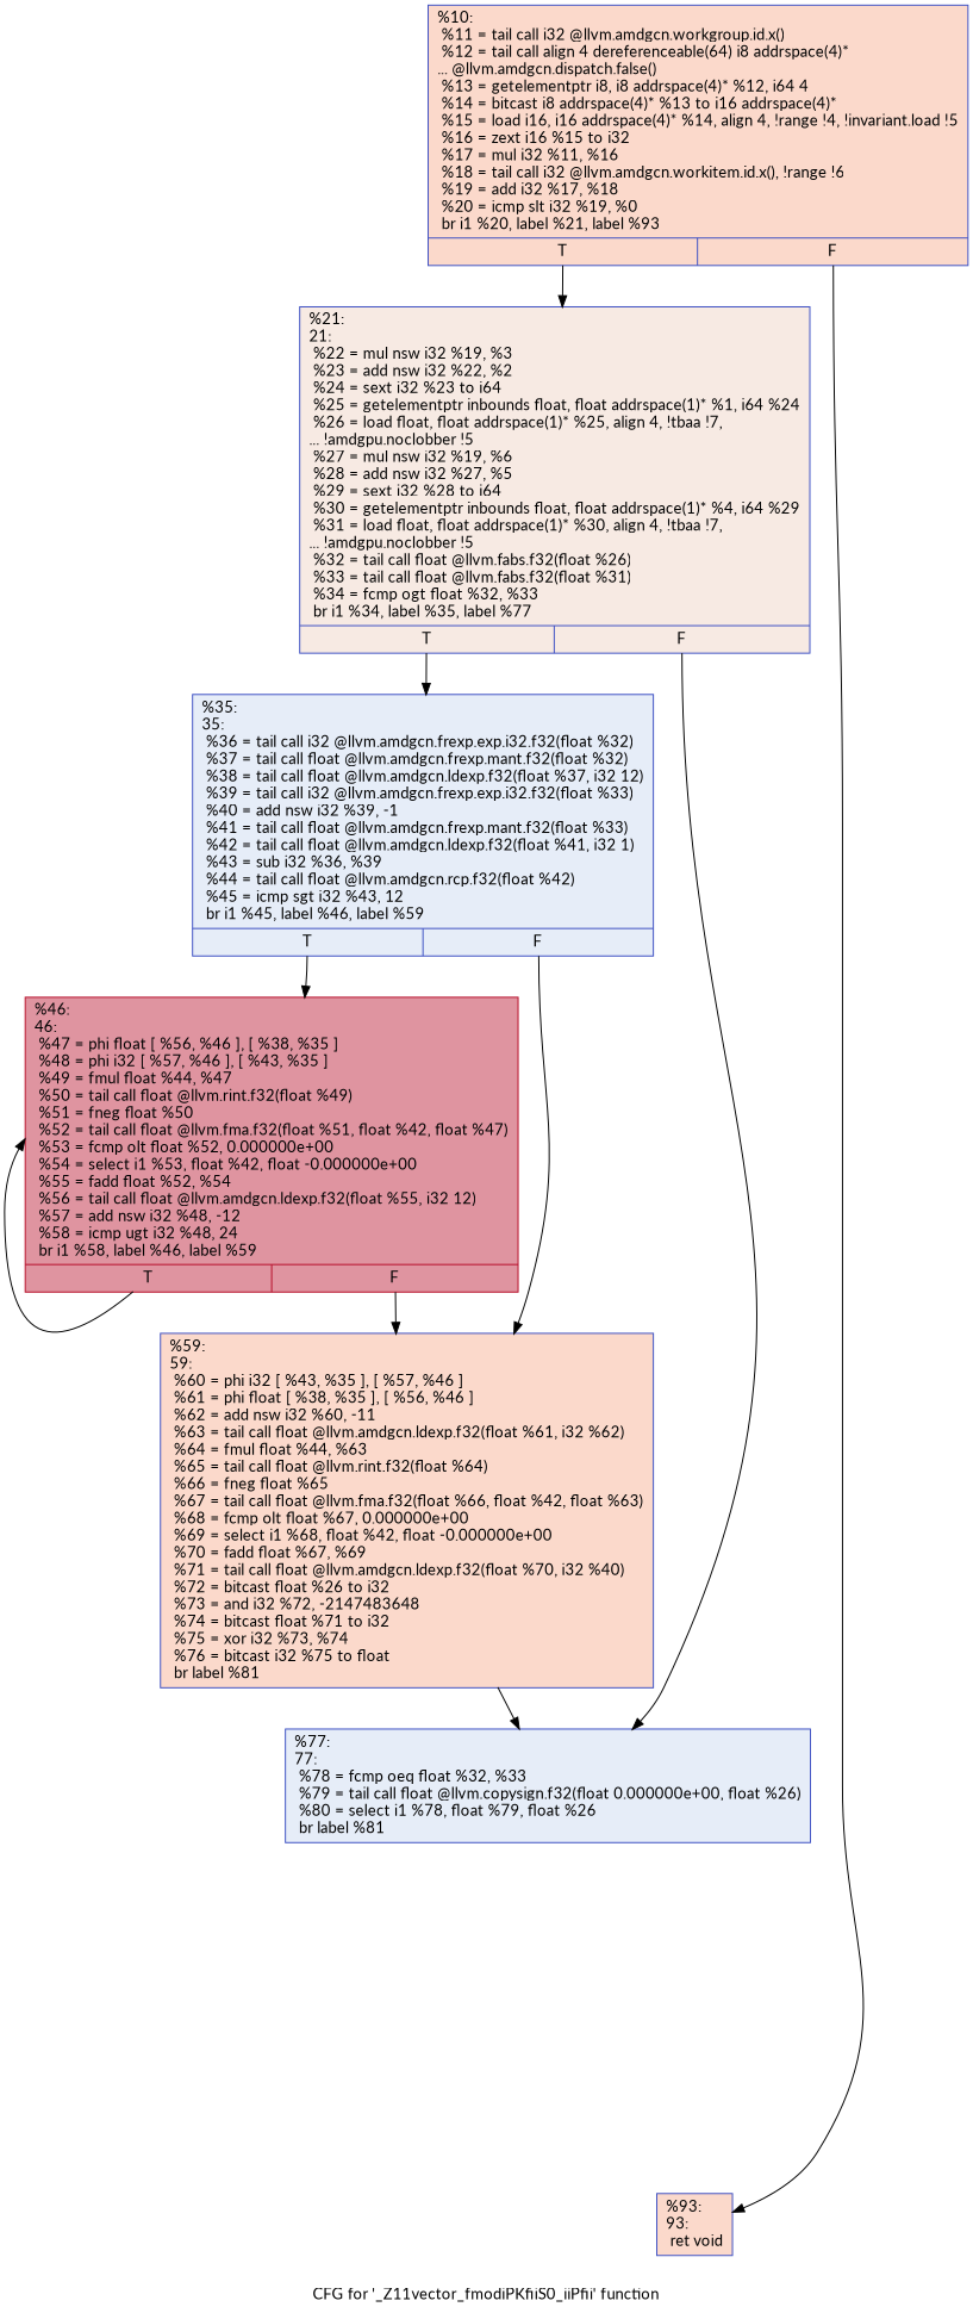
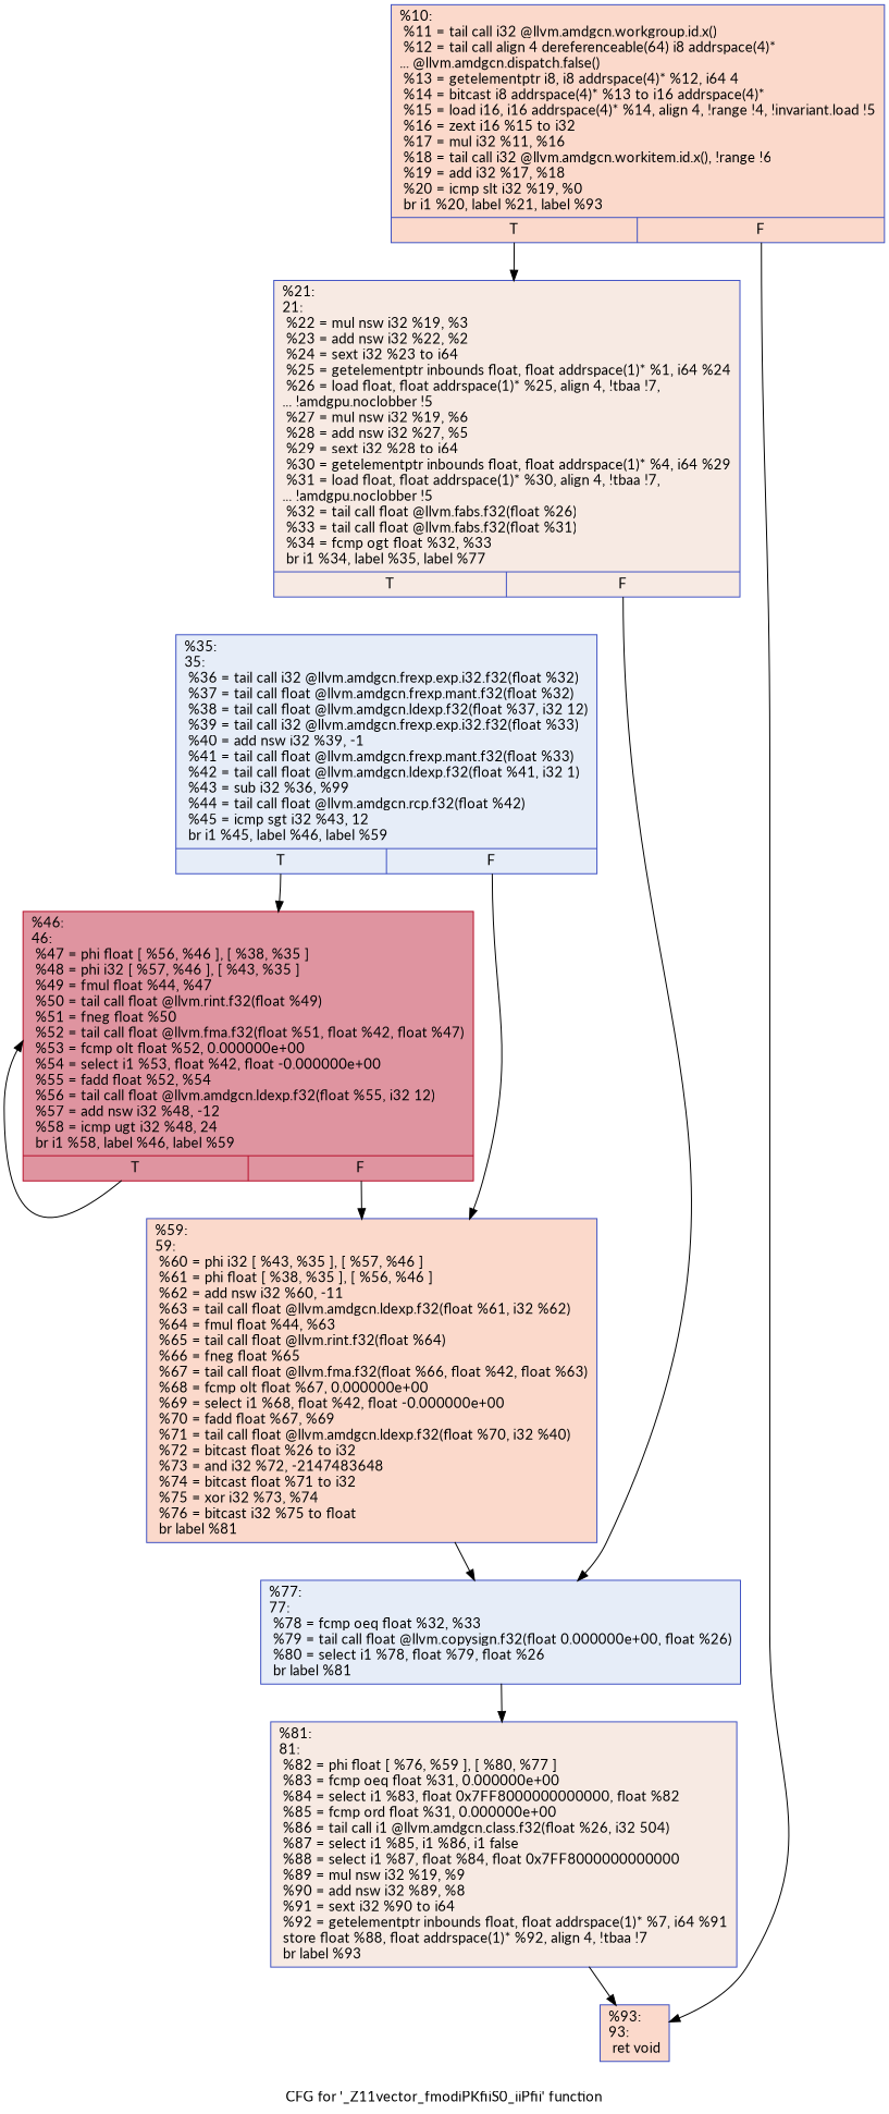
  digraph {
    fontname=Lato
    label="CFG for '_Z11vector_fmodiPKfiiS0_iiPfii' function"
    node [color="#3d50c3ff" fillcolor="#f7a88970" fontname=Lato shape=record style=filled]
    edge [fontname=Lato tailport=s0]
    n1 [label="{%10:\l  %11 = tail call i32 @llvm.amdgcn.workgroup.id.x()\l  %12 = tail call align 4 dereferenceable(64) i8 addrspace(4)*\l... @llvm.amdgcn.dispatch.false()\l  %13 = getelementptr i8, i8 addrspace(4)* %12, i64 4\l  %14 = bitcast i8 addrspace(4)* %13 to i16 addrspace(4)*\l  %15 = load i16, i16 addrspace(4)* %14, align 4, !range !4, !invariant.load !5\l  %16 = zext i16 %15 to i32\l  %17 = mul i32 %11, %16\l  %18 = tail call i32 @llvm.amdgcn.workitem.id.x(), !range !6\l  %19 = add i32 %17, %18\l  %20 = icmp slt i32 %19, %0\l  br i1 %20, label %21, label %93\l|{<s0>T|<s1>F}}"]
    n2 [fillcolor="#eed0c070" label="{%21:\l21:                                               \l  %22 = mul nsw i32 %19, %3\l  %23 = add nsw i32 %22, %2\l  %24 = sext i32 %23 to i64\l  %25 = getelementptr inbounds float, float addrspace(1)* %1, i64 %24\l  %26 = load float, float addrspace(1)* %25, align 4, !tbaa !7,\l... !amdgpu.noclobber !5\l  %27 = mul nsw i32 %19, %6\l  %28 = add nsw i32 %27, %5\l  %29 = sext i32 %28 to i64\l  %30 = getelementptr inbounds float, float addrspace(1)* %4, i64 %29\l  %31 = load float, float addrspace(1)* %30, align 4, !tbaa !7,\l... !amdgpu.noclobber !5\l  %32 = tail call float @llvm.fabs.f32(float %26)\l  %33 = tail call float @llvm.fabs.f32(float %31)\l  %34 = fcmp ogt float %32, %33\l  br i1 %34, label %35, label %77\l|{<s0>T|<s1>F}}"]
    n3 [label="{%93:\l93:                                               \l  ret void\l}"]
-   n4 [fillcolor="#c7d7f070" label="{%35:\l35:                                               \l  %36 = tail call i32 @llvm.amdgcn.frexp.exp.i32.f32(float %32)\l  %37 = tail call float @llvm.amdgcn.frexp.mant.f32(float %32)\l  %38 = tail call float @llvm.amdgcn.ldexp.f32(float %37, i32 12)\l  %39 = tail call i32 @llvm.amdgcn.frexp.exp.i32.f32(float %33)\l  %40 = add nsw i32 %39, -1\l  %41 = tail call float @llvm.amdgcn.frexp.mant.f32(float %33)\l  %42 = tail call float @llvm.amdgcn.ldexp.f32(float %41, i32 1)\l  %43 = sub i32 %36, %39\l  %44 = tail call float @llvm.amdgcn.rcp.f32(float %42)\l  %45 = icmp sgt i32 %43, 12\l  br i1 %45, label %46, label %59\l|{<s0>T|<s1>F}}"]
+   n4 [fillcolor="#c7d7f070" label="{%35:\l35:                                               \l  %36 = tail call i32 @llvm.amdgcn.frexp.exp.i32.f32(float %32)\l  %37 = tail call float @llvm.amdgcn.frexp.mant.f32(float %32)\l  %38 = tail call float @llvm.amdgcn.ldexp.f32(float %37, i32 12)\l  %39 = tail call i32 @llvm.amdgcn.frexp.exp.i32.f32(float %33)\l  %40 = add nsw i32 %39, -1\l  %41 = tail call float @llvm.amdgcn.frexp.mant.f32(float %33)\l  %42 = tail call float @llvm.amdgcn.ldexp.f32(float %41, i32 1)\l  %43 = sub i32 %36, %99\l  %44 = tail call float @llvm.amdgcn.rcp.f32(float %42)\l  %45 = icmp sgt i32 %43, 12\l  br i1 %45, label %46, label %59\l|{<s0>T|<s1>F}}"]
    n5 [fillcolor="#c7d7f070" label="{%77:\l77:                                               \l  %78 = fcmp oeq float %32, %33\l  %79 = tail call float @llvm.copysign.f32(float 0.000000e+00, float %26)\l  %80 = select i1 %78, float %79, float %26\l  br label %81\l}"]
    n6 [color="#b70d28ff" fillcolor="#b70d2870" label="{%46:\l46:                                               \l  %47 = phi float [ %56, %46 ], [ %38, %35 ]\l  %48 = phi i32 [ %57, %46 ], [ %43, %35 ]\l  %49 = fmul float %44, %47\l  %50 = tail call float @llvm.rint.f32(float %49)\l  %51 = fneg float %50\l  %52 = tail call float @llvm.fma.f32(float %51, float %42, float %47)\l  %53 = fcmp olt float %52, 0.000000e+00\l  %54 = select i1 %53, float %42, float -0.000000e+00\l  %55 = fadd float %52, %54\l  %56 = tail call float @llvm.amdgcn.ldexp.f32(float %55, i32 12)\l  %57 = add nsw i32 %48, -12\l  %58 = icmp ugt i32 %48, 24\l  br i1 %58, label %46, label %59\l|{<s0>T|<s1>F}}"]
    n7 [label="{%59:\l59:                                               \l  %60 = phi i32 [ %43, %35 ], [ %57, %46 ]\l  %61 = phi float [ %38, %35 ], [ %56, %46 ]\l  %62 = add nsw i32 %60, -11\l  %63 = tail call float @llvm.amdgcn.ldexp.f32(float %61, i32 %62)\l  %64 = fmul float %44, %63\l  %65 = tail call float @llvm.rint.f32(float %64)\l  %66 = fneg float %65\l  %67 = tail call float @llvm.fma.f32(float %66, float %42, float %63)\l  %68 = fcmp olt float %67, 0.000000e+00\l  %69 = select i1 %68, float %42, float -0.000000e+00\l  %70 = fadd float %67, %69\l  %71 = tail call float @llvm.amdgcn.ldexp.f32(float %70, i32 %40)\l  %72 = bitcast float %26 to i32\l  %73 = and i32 %72, -2147483648\l  %74 = bitcast float %71 to i32\l  %75 = xor i32 %73, %74\l  %76 = bitcast i32 %75 to float\l  br label %81\l}"]
+   n8 [fillcolor="#eed0c070" label="{%81:\l81:                                               \l  %82 = phi float [ %76, %59 ], [ %80, %77 ]\l  %83 = fcmp oeq float %31, 0.000000e+00\l  %84 = select i1 %83, float 0x7FF8000000000000, float %82\l  %85 = fcmp ord float %31, 0.000000e+00\l  %86 = tail call i1 @llvm.amdgcn.class.f32(float %26, i32 504)\l  %87 = select i1 %85, i1 %86, i1 false\l  %88 = select i1 %87, float %84, float 0x7FF8000000000000\l  %89 = mul nsw i32 %19, %9\l  %90 = add nsw i32 %89, %8\l  %91 = sext i32 %90 to i64\l  %92 = getelementptr inbounds float, float addrspace(1)* %7, i64 %91\l  store float %88, float addrspace(1)* %92, align 4, !tbaa !7\l  br label %93\l}"]
    n1 -> n2
    n1 -> n3 [tailport=s1]
-   n2 -> n4
    n2 -> n5 [tailport=s1]
    n4 -> n6
    n4 -> n7 [tailport=s1]
+   n5 -> n8
    n6 -> n6
    n6 -> n7 [tailport=s1]
    n7 -> n5
+   n8 -> n3
  }
